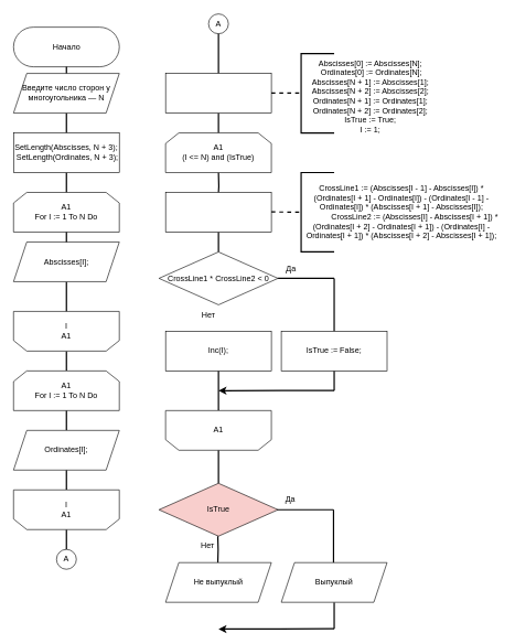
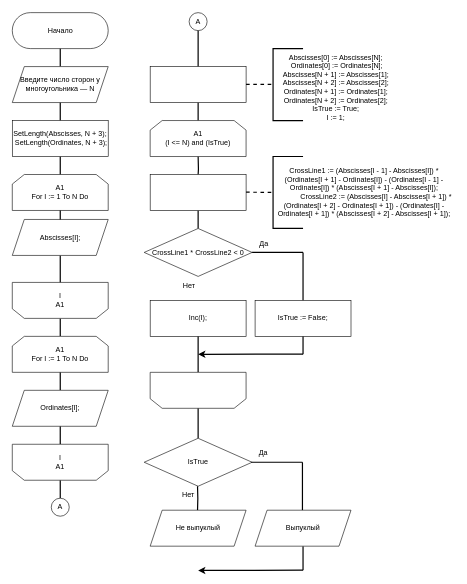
  <mxCell id="0" />
  <mxCell id="1" parent="0" />
  <mxCell id="2" value="" style="edgeStyle=orthogonalEdgeStyle;rounded=0;orthogonalLoop=1;jettySize=auto;html=1;endArrow=none;endFill=0;strokeWidth=2;" edge="1" parent="1" source="3" target="5"><mxGeometry relative="1" as="geometry" /></mxCell>
- <mxCell id="3" value="Начало" style="html=1;dashed=0;whitespace=wrap;shape=mxgraph.dfd.start" vertex="1" parent="1"><mxGeometry x="20" y="40" width="160" height="60" as="geometry" /></mxCell>
+ <mxCell id="3" value="Начало" style="html=1;dashed=0;whitespace=wrap;shape=mxgraph.dfd.start" vertex="1" parent="1"><mxGeometry x="20" y="20" width="160" height="60" as="geometry" /></mxCell>
  <mxCell id="4" value="" style="edgeStyle=orthogonalEdgeStyle;rounded=0;orthogonalLoop=1;jettySize=auto;html=1;strokeWidth=2;endArrow=none;endFill=0;" edge="1" parent="1" source="5" target="7"><mxGeometry relative="1" as="geometry" /></mxCell>
  <mxCell id="5" value="Введите число сторон у многоугольника — N" style="shape=parallelogram;perimeter=parallelogramPerimeter;whiteSpace=wrap;html=1;fixedSize=1;dashed=0;" vertex="1" parent="1"><mxGeometry x="20" y="110" width="160" height="60" as="geometry" /></mxCell>
  <mxCell id="6" value="" style="edgeStyle=orthogonalEdgeStyle;rounded=0;orthogonalLoop=1;jettySize=auto;html=1;strokeWidth=2;endArrow=none;endFill=0;" edge="1" parent="1" source="7" target="9"><mxGeometry relative="1" as="geometry" /></mxCell>
  <mxCell id="7" value="&lt;div&gt;SetLength(Abscisses, N + 3);&lt;/div&gt;&lt;div&gt;&amp;nbsp;SetLength(Ordinates, N + 3);&lt;/div&gt;" style="whiteSpace=wrap;html=1;dashed=0;" vertex="1" parent="1"><mxGeometry x="20" y="200" width="160" height="60" as="geometry" /></mxCell>
  <mxCell id="8" value="" style="edgeStyle=orthogonalEdgeStyle;rounded=0;orthogonalLoop=1;jettySize=auto;html=1;strokeWidth=2;endArrow=none;endFill=0;" edge="1" parent="1" source="9" target="11"><mxGeometry relative="1" as="geometry" /></mxCell>
  <mxCell id="9" value="A1&lt;br&gt;For I := 1 To N Do" style="shape=loopLimit;whiteSpace=wrap;html=1;size=20;" vertex="1" parent="1"><mxGeometry x="20" y="290" width="160" height="60" as="geometry" /></mxCell>
  <mxCell id="10" value="" style="edgeStyle=orthogonalEdgeStyle;rounded=0;orthogonalLoop=1;jettySize=auto;html=1;strokeWidth=2;endArrow=none;endFill=0;" edge="1" parent="1" source="11" target="13"><mxGeometry relative="1" as="geometry" /></mxCell>
  <mxCell id="11" value="Abscisses[I];" style="shape=parallelogram;perimeter=parallelogramPerimeter;whiteSpace=wrap;html=1;fixedSize=1;" vertex="1" parent="1"><mxGeometry x="20" y="365" width="160" height="60" as="geometry" /></mxCell>
  <mxCell id="12" value="" style="edgeStyle=orthogonalEdgeStyle;rounded=0;orthogonalLoop=1;jettySize=auto;html=1;strokeWidth=2;endArrow=none;endFill=0;" edge="1" parent="1" source="13" target="16"><mxGeometry relative="1" as="geometry" /></mxCell>
  <mxCell id="13" value="" style="shape=loopLimit;whiteSpace=wrap;html=1;rotation=-180;size=20;" vertex="1" parent="1"><mxGeometry x="20" y="470" width="160" height="60" as="geometry" /></mxCell>
  <mxCell id="14" value="I&lt;br&gt;A1" style="text;html=1;strokeColor=none;fillColor=none;align=center;verticalAlign=middle;whiteSpace=wrap;rounded=0;" vertex="1" parent="1"><mxGeometry x="70" y="485" width="60" height="30" as="geometry" /></mxCell>
  <mxCell id="15" value="" style="edgeStyle=orthogonalEdgeStyle;rounded=0;orthogonalLoop=1;jettySize=auto;html=1;strokeWidth=2;endArrow=none;endFill=0;" edge="1" parent="1" source="16" target="18"><mxGeometry relative="1" as="geometry" /></mxCell>
  <mxCell id="16" value="A1&lt;br&gt;For I := 1 To N Do" style="shape=loopLimit;whiteSpace=wrap;html=1;size=20;" vertex="1" parent="1"><mxGeometry x="20" y="560" width="160" height="60" as="geometry" /></mxCell>
  <mxCell id="17" value="" style="edgeStyle=orthogonalEdgeStyle;rounded=0;orthogonalLoop=1;jettySize=auto;html=1;strokeWidth=2;endArrow=none;endFill=0;" edge="1" parent="1" source="18" target="20"><mxGeometry relative="1" as="geometry" /></mxCell>
  <mxCell id="18" value="Ordinates[I];" style="shape=parallelogram;perimeter=parallelogramPerimeter;whiteSpace=wrap;html=1;fixedSize=1;" vertex="1" parent="1"><mxGeometry x="20" y="650" width="160" height="60" as="geometry" /></mxCell>
  <mxCell id="19" value="" style="edgeStyle=orthogonalEdgeStyle;rounded=0;orthogonalLoop=1;jettySize=auto;html=1;strokeWidth=2;endArrow=none;endFill=0;" edge="1" parent="1" source="20" target="22"><mxGeometry relative="1" as="geometry" /></mxCell>
  <mxCell id="20" value="" style="shape=loopLimit;whiteSpace=wrap;html=1;rotation=-180;size=20;" vertex="1" parent="1"><mxGeometry x="20" y="740" width="160" height="60" as="geometry" /></mxCell>
  <mxCell id="21" value="I&lt;br&gt;A1" style="text;html=1;strokeColor=none;fillColor=none;align=center;verticalAlign=middle;whiteSpace=wrap;rounded=0;" vertex="1" parent="1"><mxGeometry x="70" y="755" width="60" height="30" as="geometry" /></mxCell>
  <mxCell id="22" value="A" style="ellipse;whiteSpace=wrap;html=1;aspect=fixed;" vertex="1" parent="1"><mxGeometry x="85" y="830" width="30" height="30" as="geometry" /></mxCell>
  <mxCell id="23" value="" style="edgeStyle=orthogonalEdgeStyle;rounded=0;orthogonalLoop=1;jettySize=auto;html=1;strokeWidth=2;endArrow=none;endFill=0;" edge="1" parent="1" source="24" target="26"><mxGeometry relative="1" as="geometry" /></mxCell>
  <mxCell id="24" value="A" style="ellipse;whiteSpace=wrap;html=1;aspect=fixed;" vertex="1" parent="1"><mxGeometry x="315" y="20" width="30" height="30" as="geometry" /></mxCell>
  <mxCell id="25" value="" style="edgeStyle=orthogonalEdgeStyle;rounded=0;orthogonalLoop=1;jettySize=auto;html=1;strokeWidth=2;endArrow=none;endFill=0;" edge="1" parent="1" source="26"><mxGeometry relative="1" as="geometry"><mxPoint x="330" y="200" as="targetPoint" /></mxGeometry></mxCell>
  <mxCell id="26" value="" style="whiteSpace=wrap;html=1;" vertex="1" parent="1"><mxGeometry x="250" y="110" width="160" height="60" as="geometry" /></mxCell>
  <mxCell id="27" value="&lt;div&gt;Abscisses[0] := Abscisses[N];&lt;/div&gt;&lt;div&gt;&amp;nbsp;Ordinates[0] := Ordinates[N];&lt;/div&gt;&lt;div&gt;Abscisses[N + 1] := Abscisses[1];&lt;/div&gt;&lt;div&gt;Abscisses[N + 2] := Abscisses[2];&lt;/div&gt;&lt;div&gt;Ordinates[N + 1] := Ordinates[1];&lt;/div&gt;&lt;div&gt;Ordinates[N + 2] := Ordinates[2];&lt;/div&gt;&lt;div&gt;&lt;span style=&quot;background-color: initial;&quot;&gt;IsTrue := True;&lt;/span&gt;&lt;/div&gt;&lt;div&gt;I := 1;&lt;/div&gt;" style="text;html=1;strokeColor=none;fillColor=none;align=center;verticalAlign=middle;whiteSpace=wrap;rounded=0;" vertex="1" parent="1"><mxGeometry x="425" y="130" width="270" height="30" as="geometry" /></mxCell>
  <mxCell id="28" value="" style="edgeStyle=orthogonalEdgeStyle;rounded=0;orthogonalLoop=1;jettySize=auto;html=1;strokeWidth=2;endArrow=none;endFill=0;" edge="1" parent="1" target="31"><mxGeometry relative="1" as="geometry"><mxPoint x="330" y="260" as="sourcePoint" /></mxGeometry></mxCell>
  <mxCell id="29" value="A1&lt;br&gt;(I &amp;lt;= N) and (IsTrue)" style="shape=loopLimit;whiteSpace=wrap;html=1;size=20;" vertex="1" parent="1"><mxGeometry x="250" y="200" width="160" height="60" as="geometry" /></mxCell>
  <mxCell id="30" value="" style="edgeStyle=orthogonalEdgeStyle;rounded=0;orthogonalLoop=1;jettySize=auto;html=1;strokeWidth=2;endArrow=none;endFill=0;" edge="1" parent="1" source="31" target="34"><mxGeometry relative="1" as="geometry" /></mxCell>
  <mxCell id="31" value="" style="whiteSpace=wrap;html=1;" vertex="1" parent="1"><mxGeometry x="250" y="290" width="160" height="60" as="geometry" /></mxCell>
  <mxCell id="32" value="&lt;div&gt;CrossLine1 := (Abscisses[I - 1] - Abscisses[I]) * (Ordinates[I + 1] - Ordinates[I]) - (Ordinates[I - 1] - Ordinates[I]) * (Abscisses[I + 1] - Abscisses[I]);&lt;/div&gt;&lt;div&gt;&amp;nbsp; &amp;nbsp; &amp;nbsp; &amp;nbsp; &amp;nbsp; &amp;nbsp; CrossLine2 := (Abscisses[I] - Abscisses[I + 1]) * (Ordinates[I + 2] - Ordinates[I + 1]) - (Ordinates[I] - Ordinates[I + 1]) * (Abscisses[I + 2] - Abscisses[I + 1]);&lt;/div&gt;" style="text;html=1;strokeColor=none;fillColor=none;align=center;verticalAlign=middle;whiteSpace=wrap;rounded=0;" vertex="1" parent="1"><mxGeometry x="457" y="305" width="300" height="30" as="geometry" /></mxCell>
  <mxCell id="33" style="edgeStyle=orthogonalEdgeStyle;rounded=0;orthogonalLoop=1;jettySize=auto;html=1;strokeWidth=2;endArrow=none;endFill=0;" edge="1" parent="1" source="34"><mxGeometry relative="1" as="geometry"><mxPoint x="505" y="420" as="targetPoint" /></mxGeometry></mxCell>
  <mxCell id="34" value="CrossLine1 * CrossLine2 &amp;lt; 0" style="rhombus;whiteSpace=wrap;html=1;" vertex="1" parent="1"><mxGeometry x="240" y="380" width="180" height="80" as="geometry" /></mxCell>
  <mxCell id="35" value="" style="endArrow=none;html=1;rounded=0;strokeWidth=2;" edge="1" parent="1"><mxGeometry width="50" height="50" relative="1" as="geometry"><mxPoint x="505" y="500" as="sourcePoint" /><mxPoint x="505" y="420" as="targetPoint" /></mxGeometry></mxCell>
  <mxCell id="36" style="edgeStyle=orthogonalEdgeStyle;rounded=0;orthogonalLoop=1;jettySize=auto;html=1;strokeWidth=2;endArrow=none;endFill=0;" edge="1" parent="1" source="37"><mxGeometry relative="1" as="geometry"><mxPoint x="505" y="590" as="targetPoint" /></mxGeometry></mxCell>
  <mxCell id="37" value="IsTrue := False;" style="rounded=0;whiteSpace=wrap;html=1;" vertex="1" parent="1"><mxGeometry x="425" y="500" width="160" height="60" as="geometry" /></mxCell>
  <mxCell id="38" value="" style="edgeStyle=orthogonalEdgeStyle;rounded=0;orthogonalLoop=1;jettySize=auto;html=1;strokeWidth=2;endArrow=none;endFill=0;" edge="1" parent="1" source="39" target="43"><mxGeometry relative="1" as="geometry" /></mxCell>
  <mxCell id="39" value="Inc(I);" style="whiteSpace=wrap;html=1;" vertex="1" parent="1"><mxGeometry x="250" y="500" width="160" height="60" as="geometry" /></mxCell>
  <mxCell id="40" value="Да" style="text;html=1;strokeColor=none;fillColor=none;align=center;verticalAlign=middle;whiteSpace=wrap;rounded=0;" vertex="1" parent="1"><mxGeometry x="410" y="390" width="60" height="30" as="geometry" /></mxCell>
  <mxCell id="41" value="Нет" style="text;html=1;strokeColor=none;fillColor=none;align=center;verticalAlign=middle;whiteSpace=wrap;rounded=0;" vertex="1" parent="1"><mxGeometry x="285" y="460" width="60" height="30" as="geometry" /></mxCell>
  <mxCell id="42" value="" style="edgeStyle=orthogonalEdgeStyle;rounded=0;orthogonalLoop=1;jettySize=auto;html=1;strokeWidth=2;endArrow=none;endFill=0;" edge="1" parent="1" source="43" target="50"><mxGeometry relative="1" as="geometry" /></mxCell>
  <mxCell id="43" value="" style="shape=loopLimit;whiteSpace=wrap;html=1;rotation=-180;size=20;" vertex="1" parent="1"><mxGeometry x="250" y="620" width="160" height="60" as="geometry" /></mxCell>
  <mxCell id="44" value="" style="endArrow=classic;html=1;rounded=0;strokeWidth=2;endFill=1;" edge="1" parent="1"><mxGeometry width="50" height="50" relative="1" as="geometry"><mxPoint x="505" y="589.5" as="sourcePoint" /><mxPoint x="330" y="590" as="targetPoint" /></mxGeometry></mxCell>
- <mxCell id="45" value="A1" style="text;html=1;strokeColor=none;fillColor=none;align=center;verticalAlign=middle;whiteSpace=wrap;rounded=0;" vertex="1" parent="1"><mxGeometry x="300" y="635" width="60" height="30" as="geometry" /></mxCell>
  <mxCell id="46" value="" style="endArrow=none;dashed=1;html=1;rounded=0;strokeWidth=2;" edge="1" parent="1" target="47"><mxGeometry width="50" height="50" relative="1" as="geometry"><mxPoint x="410" y="139.5" as="sourcePoint" /><mxPoint x="460" y="139.5" as="targetPoint" /></mxGeometry></mxCell>
  <mxCell id="47" value="" style="strokeWidth=2;html=1;shape=mxgraph.flowchart.annotation_1;align=left;pointerEvents=1;" vertex="1" parent="1"><mxGeometry x="455" y="80" width="50" height="120" as="geometry" /></mxCell>
  <mxCell id="48" value="" style="endArrow=none;dashed=1;html=1;rounded=0;strokeWidth=2;" edge="1" target="49" parent="1"><mxGeometry width="50" height="50" relative="1" as="geometry"><mxPoint x="410" y="319.5" as="sourcePoint" /><mxPoint x="460" y="319.5" as="targetPoint" /></mxGeometry></mxCell>
  <mxCell id="49" value="" style="strokeWidth=2;html=1;shape=mxgraph.flowchart.annotation_1;align=left;pointerEvents=1;" vertex="1" parent="1"><mxGeometry x="455" y="260" width="50" height="120" as="geometry" /></mxCell>
- <mxCell id="50" value="IsTrue" style="rhombus;whiteSpace=wrap;html=1;fillColor=#f8cecc;" vertex="1" parent="1"><mxGeometry x="240" y="730" width="180" height="80" as="geometry" /></mxCell>
+ <mxCell id="50" value="IsTrue" style="rhombus;whiteSpace=wrap;html=1;" vertex="1" parent="1"><mxGeometry x="240" y="730" width="180" height="80" as="geometry" /></mxCell>
  <mxCell id="51" style="edgeStyle=orthogonalEdgeStyle;rounded=0;orthogonalLoop=1;jettySize=auto;html=1;strokeWidth=2;endArrow=none;endFill=0;" edge="1" parent="1"><mxGeometry relative="1" as="geometry"><mxPoint x="504" y="770" as="targetPoint" /><mxPoint x="419" y="770" as="sourcePoint" /></mxGeometry></mxCell>
  <mxCell id="52" value="" style="edgeStyle=orthogonalEdgeStyle;rounded=0;orthogonalLoop=1;jettySize=auto;html=1;strokeWidth=2;endArrow=none;endFill=0;" edge="1" parent="1"><mxGeometry relative="1" as="geometry"><mxPoint x="329" y="810" as="sourcePoint" /><mxPoint x="329" y="850" as="targetPoint" /></mxGeometry></mxCell>
  <mxCell id="53" value="" style="endArrow=none;html=1;rounded=0;strokeWidth=2;" edge="1" parent="1"><mxGeometry width="50" height="50" relative="1" as="geometry"><mxPoint x="504" y="850" as="sourcePoint" /><mxPoint x="504" y="770" as="targetPoint" /></mxGeometry></mxCell>
  <mxCell id="54" value="Да" style="text;html=1;strokeColor=none;fillColor=none;align=center;verticalAlign=middle;whiteSpace=wrap;rounded=0;" vertex="1" parent="1"><mxGeometry x="409" y="740" width="60" height="30" as="geometry" /></mxCell>
  <mxCell id="55" value="Нет" style="text;html=1;strokeColor=none;fillColor=none;align=center;verticalAlign=middle;whiteSpace=wrap;rounded=0;" vertex="1" parent="1"><mxGeometry x="284" y="810" width="60" height="30" as="geometry" /></mxCell>
  <mxCell id="56" style="edgeStyle=orthogonalEdgeStyle;rounded=0;orthogonalLoop=1;jettySize=auto;html=1;strokeWidth=2;endArrow=none;endFill=0;" edge="1" parent="1" source="57"><mxGeometry relative="1" as="geometry"><mxPoint x="505" y="950" as="targetPoint" /></mxGeometry></mxCell>
  <mxCell id="57" value="Выпуклый" style="shape=parallelogram;perimeter=parallelogramPerimeter;whiteSpace=wrap;html=1;fixedSize=1;" vertex="1" parent="1"><mxGeometry x="425" y="850" width="160" height="60" as="geometry" /></mxCell>
  <mxCell id="58" value="Не выпуклый" style="shape=parallelogram;perimeter=parallelogramPerimeter;whiteSpace=wrap;html=1;fixedSize=1;" vertex="1" parent="1"><mxGeometry x="250" y="850" width="160" height="60" as="geometry" /></mxCell>
  <mxCell id="59" value="" style="endArrow=classic;html=1;rounded=0;strokeWidth=2;endFill=1;" edge="1" parent="1"><mxGeometry width="50" height="50" relative="1" as="geometry"><mxPoint x="505" y="950" as="sourcePoint" /><mxPoint x="330" y="950.5" as="targetPoint" /></mxGeometry></mxCell>
